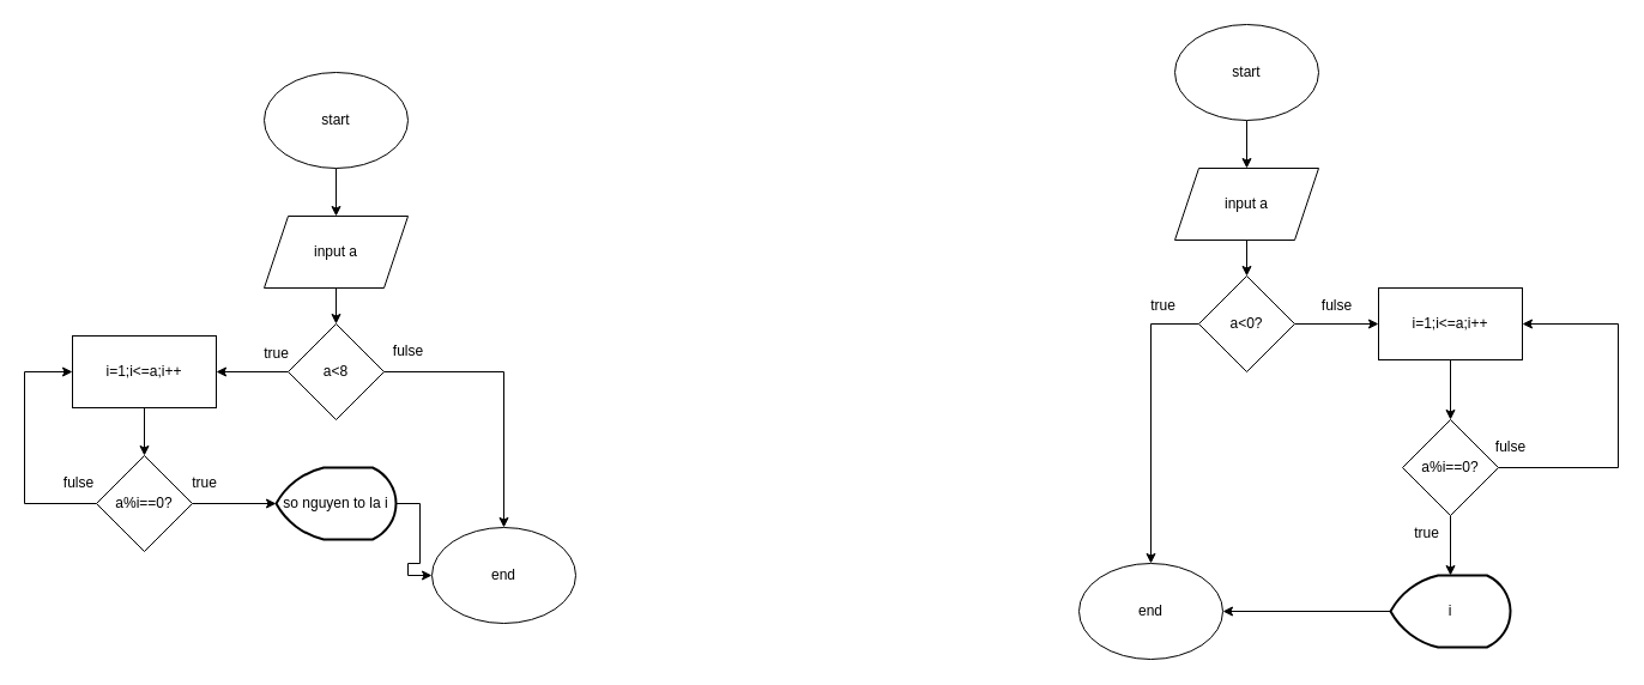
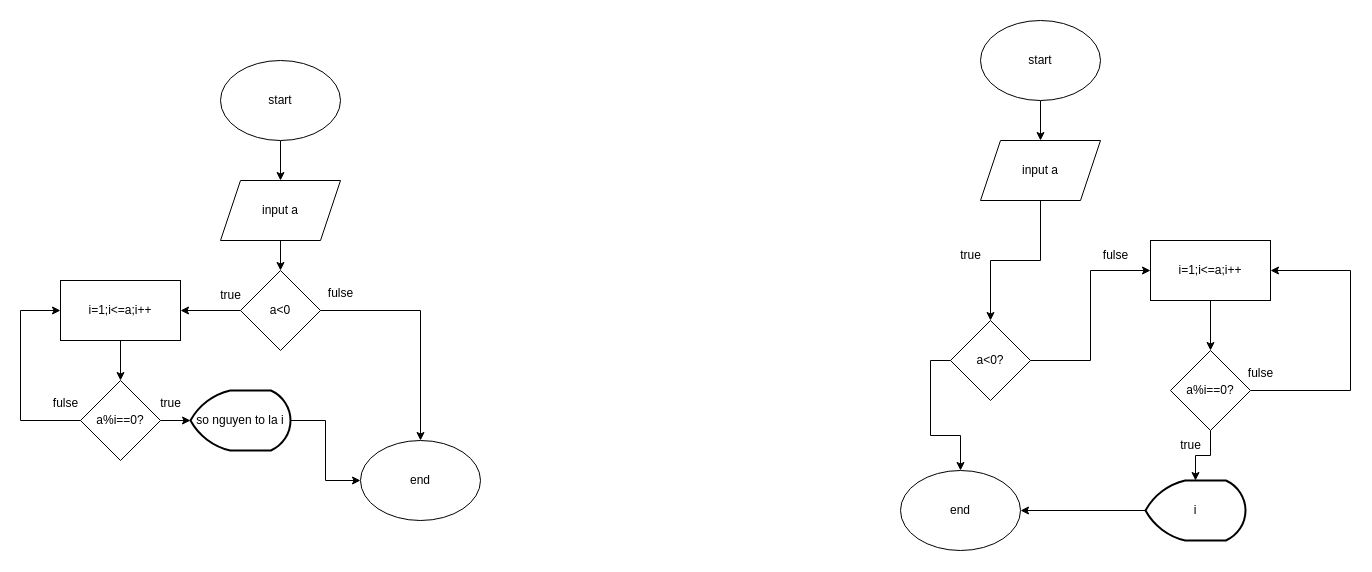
  <mxCell id="0" />
  <mxCell id="1" parent="0" />
  <mxCell id="2" value="" style="edgeStyle=orthogonalEdgeStyle;rounded=0;orthogonalLoop=1;jettySize=auto;html=1;" parent="1" source="3" target="6" edge="1"><mxGeometry relative="1" as="geometry" /></mxCell>
  <mxCell id="3" value="start" style="ellipse;whiteSpace=wrap;html=1;" parent="1" vertex="1"><mxGeometry x="980" y="20" width="120" height="80" as="geometry" /></mxCell>
  <mxCell id="4" value="end" style="ellipse;whiteSpace=wrap;html=1;" parent="1" vertex="1"><mxGeometry x="900" y="470" width="120" height="80" as="geometry" /></mxCell>
  <mxCell id="5" value="" style="edgeStyle=orthogonalEdgeStyle;rounded=0;orthogonalLoop=1;jettySize=auto;html=1;" parent="1" source="6" target="9" edge="1"><mxGeometry relative="1" as="geometry" /></mxCell>
  <mxCell id="6" value="input a" style="shape=parallelogram;perimeter=parallelogramPerimeter;whiteSpace=wrap;html=1;fixedSize=1;" parent="1" vertex="1"><mxGeometry x="980" y="140" width="120" height="60" as="geometry" /></mxCell>
  <mxCell id="7" style="edgeStyle=orthogonalEdgeStyle;rounded=0;orthogonalLoop=1;jettySize=auto;html=1;exitX=0;exitY=0.5;exitDx=0;exitDy=0;entryX=0.5;entryY=0;entryDx=0;entryDy=0;" parent="1" source="9" target="4" edge="1"><mxGeometry relative="1" as="geometry" /></mxCell>
  <mxCell id="8" style="edgeStyle=orthogonalEdgeStyle;rounded=0;orthogonalLoop=1;jettySize=auto;html=1;exitX=1;exitY=0.5;exitDx=0;exitDy=0;entryX=0;entryY=0.5;entryDx=0;entryDy=0;" parent="1" source="9" target="22" edge="1"><mxGeometry relative="1" as="geometry" /></mxCell>
- <mxCell id="9" value="a&amp;lt;0?" style="rhombus;whiteSpace=wrap;html=1;" parent="1" vertex="1"><mxGeometry x="1000" y="230" width="80" height="80" as="geometry" /></mxCell>
+ <mxCell id="9" value="a&amp;lt;0?" style="rhombus;whiteSpace=wrap;html=1;" parent="1" vertex="1"><mxGeometry x="950" y="320" width="80" height="80" as="geometry" /></mxCell>
  <mxCell id="10" value="true" style="text;html=1;align=center;verticalAlign=middle;resizable=0;points=[];autosize=1;strokeColor=none;fillColor=none;" parent="1" vertex="1"><mxGeometry x="950" y="240" width="40" height="30" as="geometry" /></mxCell>
  <mxCell id="11" value="" style="edgeStyle=orthogonalEdgeStyle;rounded=0;orthogonalLoop=1;jettySize=auto;html=1;" edge="1" parent="1" source="13" target="37"><mxGeometry relative="1" as="geometry" /></mxCell>
  <mxCell id="12" style="edgeStyle=orthogonalEdgeStyle;rounded=0;orthogonalLoop=1;jettySize=auto;html=1;exitX=0;exitY=0.5;exitDx=0;exitDy=0;entryX=0;entryY=0.5;entryDx=0;entryDy=0;" edge="1" parent="1" source="13" target="32"><mxGeometry relative="1" as="geometry"><Array as="points"><mxPoint x="20" y="420" /><mxPoint x="20" y="310" /></Array></mxGeometry></mxCell>
  <mxCell id="13" value="a%i==0?" style="rhombus;whiteSpace=wrap;html=1;" parent="1" vertex="1"><mxGeometry x="80" y="380" width="80" height="80" as="geometry" /></mxCell>
  <mxCell id="14" value="fulse" style="text;html=1;align=center;verticalAlign=middle;resizable=0;points=[];autosize=1;strokeColor=none;fillColor=none;" parent="1" vertex="1"><mxGeometry x="1090" y="240" width="50" height="30" as="geometry" /></mxCell>
  <mxCell id="15" value="" style="edgeStyle=orthogonalEdgeStyle;rounded=0;orthogonalLoop=1;jettySize=auto;html=1;" parent="1" source="17" target="19" edge="1"><mxGeometry relative="1" as="geometry" /></mxCell>
  <mxCell id="16" style="edgeStyle=orthogonalEdgeStyle;rounded=0;orthogonalLoop=1;jettySize=auto;html=1;exitX=1;exitY=0.5;exitDx=0;exitDy=0;entryX=1;entryY=0.5;entryDx=0;entryDy=0;" parent="1" source="17" target="22" edge="1"><mxGeometry relative="1" as="geometry"><Array as="points"><mxPoint x="1350" y="390" /><mxPoint x="1350" y="270" /></Array></mxGeometry></mxCell>
  <mxCell id="17" value="a%i==0?" style="rhombus;whiteSpace=wrap;html=1;" parent="1" vertex="1"><mxGeometry x="1170" y="350" width="80" height="80" as="geometry" /></mxCell>
  <mxCell id="18" style="edgeStyle=orthogonalEdgeStyle;rounded=0;orthogonalLoop=1;jettySize=auto;html=1;" parent="1" source="19" target="4" edge="1"><mxGeometry relative="1" as="geometry" /></mxCell>
- <mxCell id="19" value="i" style="strokeWidth=2;html=1;shape=mxgraph.flowchart.display;whiteSpace=wrap;" parent="1" vertex="1"><mxGeometry x="1160" y="480" width="100" height="60" as="geometry" /></mxCell>
+ <mxCell id="19" value="i" style="strokeWidth=2;html=1;shape=mxgraph.flowchart.display;whiteSpace=wrap;" parent="1" vertex="1"><mxGeometry x="1145" y="480" width="100" height="60" as="geometry" /></mxCell>
  <mxCell id="20" value="true" style="text;html=1;align=center;verticalAlign=middle;resizable=0;points=[];autosize=1;strokeColor=none;fillColor=none;" parent="1" vertex="1"><mxGeometry x="1170" y="430" width="40" height="30" as="geometry" /></mxCell>
  <mxCell id="21" value="" style="edgeStyle=orthogonalEdgeStyle;rounded=0;orthogonalLoop=1;jettySize=auto;html=1;" parent="1" source="22" target="17" edge="1"><mxGeometry relative="1" as="geometry" /></mxCell>
  <mxCell id="22" value="i=1;i&amp;lt;=a;i++" style="rounded=0;whiteSpace=wrap;html=1;" parent="1" vertex="1"><mxGeometry x="1150" y="240" width="120" height="60" as="geometry" /></mxCell>
  <mxCell id="23" value="fulse" style="text;html=1;align=center;verticalAlign=middle;resizable=0;points=[];autosize=1;strokeColor=none;fillColor=none;" parent="1" vertex="1"><mxGeometry x="1235" y="358" width="50" height="30" as="geometry" /></mxCell>
  <mxCell id="24" value="" style="edgeStyle=orthogonalEdgeStyle;rounded=0;orthogonalLoop=1;jettySize=auto;html=1;" edge="1" parent="1" source="25" target="28"><mxGeometry relative="1" as="geometry" /></mxCell>
  <mxCell id="25" value="start" style="ellipse;whiteSpace=wrap;html=1;" vertex="1" parent="1"><mxGeometry x="220" y="60" width="120" height="80" as="geometry" /></mxCell>
  <mxCell id="26" value="end" style="ellipse;whiteSpace=wrap;html=1;" vertex="1" parent="1"><mxGeometry x="360" y="440" width="120" height="80" as="geometry" /></mxCell>
  <mxCell id="27" style="edgeStyle=orthogonalEdgeStyle;rounded=0;orthogonalLoop=1;jettySize=auto;html=1;exitX=0.5;exitY=1;exitDx=0;exitDy=0;entryX=0.5;entryY=0;entryDx=0;entryDy=0;" edge="1" parent="1" source="28" target="30"><mxGeometry relative="1" as="geometry" /></mxCell>
  <mxCell id="28" value="input a" style="shape=parallelogram;perimeter=parallelogramPerimeter;whiteSpace=wrap;html=1;fixedSize=1;" vertex="1" parent="1"><mxGeometry x="220" y="180" width="120" height="60" as="geometry" /></mxCell>
  <mxCell id="29" value="" style="edgeStyle=orthogonalEdgeStyle;rounded=0;orthogonalLoop=1;jettySize=auto;html=1;" edge="1" parent="1" source="30" target="32"><mxGeometry relative="1" as="geometry" /></mxCell>
- <mxCell id="30" value="a&amp;lt;8" style="rhombus;whiteSpace=wrap;html=1;" vertex="1" parent="1"><mxGeometry x="240" y="270" width="80" height="80" as="geometry" /></mxCell>
+ <mxCell id="30" value="a&amp;lt;0" style="rhombus;whiteSpace=wrap;html=1;" vertex="1" parent="1"><mxGeometry x="240" y="270" width="80" height="80" as="geometry" /></mxCell>
  <mxCell id="31" value="" style="edgeStyle=orthogonalEdgeStyle;rounded=0;orthogonalLoop=1;jettySize=auto;html=1;" edge="1" parent="1" source="32" target="13"><mxGeometry relative="1" as="geometry" /></mxCell>
  <mxCell id="32" value="i=1;i&amp;lt;=a;i++" style="rounded=0;whiteSpace=wrap;html=1;" vertex="1" parent="1"><mxGeometry x="60" y="280" width="120" height="60" as="geometry" /></mxCell>
  <mxCell id="33" style="edgeStyle=orthogonalEdgeStyle;rounded=0;orthogonalLoop=1;jettySize=auto;html=1;exitX=1;exitY=0.5;exitDx=0;exitDy=0;entryX=0.5;entryY=0;entryDx=0;entryDy=0;" edge="1" parent="1" source="30" target="26"><mxGeometry relative="1" as="geometry" /></mxCell>
  <mxCell id="34" value="fulse" style="text;html=1;align=center;verticalAlign=middle;resizable=0;points=[];autosize=1;strokeColor=none;fillColor=none;" vertex="1" parent="1"><mxGeometry x="315" y="278" width="50" height="30" as="geometry" /></mxCell>
  <mxCell id="35" value="true" style="text;html=1;align=center;verticalAlign=middle;resizable=0;points=[];autosize=1;strokeColor=none;fillColor=none;" vertex="1" parent="1"><mxGeometry x="210" y="280" width="40" height="30" as="geometry" /></mxCell>
  <mxCell id="36" style="edgeStyle=orthogonalEdgeStyle;rounded=0;orthogonalLoop=1;jettySize=auto;html=1;exitX=1;exitY=0.5;exitDx=0;exitDy=0;exitPerimeter=0;entryX=0;entryY=0.5;entryDx=0;entryDy=0;" edge="1" parent="1" source="37" target="26"><mxGeometry relative="1" as="geometry" /></mxCell>
- <mxCell id="37" value="so nguyen to la i" style="strokeWidth=2;html=1;shape=mxgraph.flowchart.display;whiteSpace=wrap;" vertex="1" parent="1"><mxGeometry x="230" y="390" width="100" height="60" as="geometry" /></mxCell>
+ <mxCell id="37" value="so nguyen to la i" style="strokeWidth=2;html=1;shape=mxgraph.flowchart.display;whiteSpace=wrap;" vertex="1" parent="1"><mxGeometry x="190" y="390" width="100" height="60" as="geometry" /></mxCell>
  <mxCell id="38" value="true" style="text;html=1;align=center;verticalAlign=middle;resizable=0;points=[];autosize=1;strokeColor=none;fillColor=none;" vertex="1" parent="1"><mxGeometry x="150" y="388" width="40" height="30" as="geometry" /></mxCell>
  <mxCell id="39" value="fulse" style="text;html=1;align=center;verticalAlign=middle;resizable=0;points=[];autosize=1;strokeColor=none;fillColor=none;" vertex="1" parent="1"><mxGeometry x="40" y="388" width="50" height="30" as="geometry" /></mxCell>
